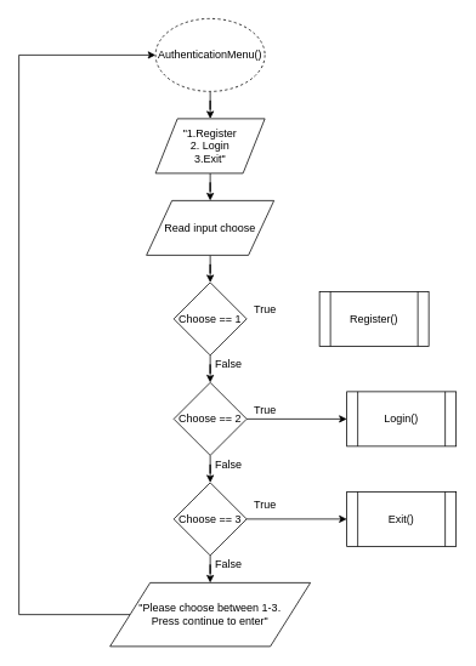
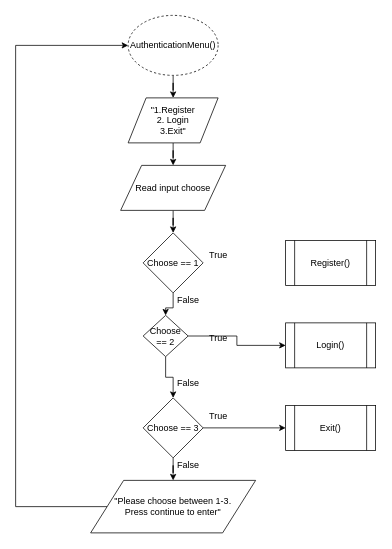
  <mxCell id="0" />
  <mxCell id="1" parent="0" />
  <mxCell id="2" value="" style="edgeStyle=orthogonalEdgeStyle;rounded=0;orthogonalLoop=1;jettySize=auto;html=1;" edge="1" parent="1" source="3" target="5"><mxGeometry relative="1" as="geometry" /></mxCell>
  <mxCell id="3" value="AuthenticationMenu()" style="ellipse;whiteSpace=wrap;html=1;dashed=1;" vertex="1" parent="1"><mxGeometry x="170" y="20" width="120" height="80" as="geometry" /></mxCell>
  <mxCell id="4" value="" style="edgeStyle=orthogonalEdgeStyle;rounded=0;orthogonalLoop=1;jettySize=auto;html=1;" edge="1" parent="1" source="5" target="7"><mxGeometry relative="1" as="geometry" /></mxCell>
  <mxCell id="5" value="&quot;1.Register&lt;br&gt;2. Login&lt;br&gt;3.Exit&quot;" style="shape=parallelogram;perimeter=parallelogramPerimeter;whiteSpace=wrap;html=1;" vertex="1" parent="1"><mxGeometry x="170" y="130" width="120" height="60" as="geometry" /></mxCell>
  <mxCell id="6" value="" style="edgeStyle=orthogonalEdgeStyle;rounded=0;orthogonalLoop=1;jettySize=auto;html=1;" edge="1" parent="1" source="7" target="9"><mxGeometry relative="1" as="geometry" /></mxCell>
  <mxCell id="7" value="Read input choose" style="shape=parallelogram;perimeter=parallelogramPerimeter;whiteSpace=wrap;html=1;" vertex="1" parent="1"><mxGeometry x="160" y="220" width="140" height="60" as="geometry" /></mxCell>
  <mxCell id="8" value="" style="edgeStyle=orthogonalEdgeStyle;rounded=0;orthogonalLoop=1;jettySize=auto;html=1;" edge="1" parent="1" source="9" target="12"><mxGeometry relative="1" as="geometry" /></mxCell>
  <mxCell id="9" value="Choose == 1" style="rhombus;whiteSpace=wrap;html=1;" vertex="1" parent="1"><mxGeometry x="190" y="310" width="80" height="80" as="geometry" /></mxCell>
  <mxCell id="10" value="" style="edgeStyle=orthogonalEdgeStyle;rounded=0;orthogonalLoop=1;jettySize=auto;html=1;" edge="1" parent="1" source="12" target="15"><mxGeometry relative="1" as="geometry" /></mxCell>
  <mxCell id="11" style="edgeStyle=orthogonalEdgeStyle;rounded=0;orthogonalLoop=1;jettySize=auto;html=1;" edge="1" parent="1" source="12" target="18"><mxGeometry relative="1" as="geometry" /></mxCell>
- <mxCell id="12" value="Choose == 2" style="rhombus;whiteSpace=wrap;html=1;" vertex="1" parent="1"><mxGeometry x="190" y="420" width="80" height="80" as="geometry" /></mxCell>
+ <mxCell id="12" value="Choose == 2" style="rhombus;whiteSpace=wrap;html=1;" vertex="1" parent="1"><mxGeometry x="190" y="420" width="60" height="55" as="geometry" /></mxCell>
  <mxCell id="13" value="" style="edgeStyle=orthogonalEdgeStyle;rounded=0;orthogonalLoop=1;jettySize=auto;html=1;" edge="1" parent="1" source="15" target="17"><mxGeometry relative="1" as="geometry" /></mxCell>
  <mxCell id="14" style="edgeStyle=orthogonalEdgeStyle;rounded=0;orthogonalLoop=1;jettySize=auto;html=1;entryX=0;entryY=0.5;entryDx=0;entryDy=0;" edge="1" parent="1" source="15" target="20"><mxGeometry relative="1" as="geometry" /></mxCell>
  <mxCell id="15" value="Choose == 3" style="rhombus;whiteSpace=wrap;html=1;" vertex="1" parent="1"><mxGeometry x="190" y="530" width="80" height="80" as="geometry" /></mxCell>
  <mxCell id="16" style="edgeStyle=orthogonalEdgeStyle;rounded=0;orthogonalLoop=1;jettySize=auto;html=1;entryX=0;entryY=0.5;entryDx=0;entryDy=0;" edge="1" parent="1" source="17" target="3"><mxGeometry relative="1" as="geometry"><Array as="points"><mxPoint x="20" y="675" /><mxPoint x="20" y="60" /></Array></mxGeometry></mxCell>
  <mxCell id="17" value="&quot;Please choose between 1-3.&lt;br&gt;Press continue to enter&quot;" style="shape=parallelogram;perimeter=parallelogramPerimeter;whiteSpace=wrap;html=1;" vertex="1" parent="1"><mxGeometry x="120" y="640" width="220" height="70" as="geometry" /></mxCell>
  <mxCell id="18" value="Login()" style="shape=process;whiteSpace=wrap;html=1;backgroundOutline=1;" vertex="1" parent="1"><mxGeometry x="380" y="430" width="120" height="60" as="geometry" /></mxCell>
- <mxCell id="19" value="Register()" style="shape=process;whiteSpace=wrap;html=1;backgroundOutline=1;" vertex="1" parent="1"><mxGeometry x="350" y="320" width="120" height="60" as="geometry" /></mxCell>
+ <mxCell id="19" value="Register()" style="shape=process;whiteSpace=wrap;html=1;backgroundOutline=1;" vertex="1" parent="1"><mxGeometry x="380" y="320" width="120" height="60" as="geometry" /></mxCell>
  <mxCell id="20" value="Exit()" style="shape=process;whiteSpace=wrap;html=1;backgroundOutline=1;" vertex="1" parent="1"><mxGeometry x="380" y="540" width="120" height="60" as="geometry" /></mxCell>
  <mxCell id="21" value="False" style="text;html=1;align=center;verticalAlign=middle;resizable=0;points=[];autosize=1;" vertex="1" parent="1"><mxGeometry x="230" y="390" width="40" height="20" as="geometry" /></mxCell>
  <mxCell id="22" value="False" style="text;html=1;align=center;verticalAlign=middle;resizable=0;points=[];autosize=1;" vertex="1" parent="1"><mxGeometry x="230" y="500" width="40" height="20" as="geometry" /></mxCell>
  <mxCell id="23" value="False" style="text;html=1;align=center;verticalAlign=middle;resizable=0;points=[];autosize=1;" vertex="1" parent="1"><mxGeometry x="230" y="610" width="40" height="20" as="geometry" /></mxCell>
  <mxCell id="24" value="True" style="text;html=1;align=center;verticalAlign=middle;resizable=0;points=[];autosize=1;" vertex="1" parent="1"><mxGeometry x="270" y="330" width="40" height="20" as="geometry" /></mxCell>
  <mxCell id="25" value="True" style="text;html=1;align=center;verticalAlign=middle;resizable=0;points=[];autosize=1;" vertex="1" parent="1"><mxGeometry x="270" y="440" width="40" height="20" as="geometry" /></mxCell>
  <mxCell id="26" value="True" style="text;html=1;align=center;verticalAlign=middle;resizable=0;points=[];autosize=1;" vertex="1" parent="1"><mxGeometry x="270" y="545" width="40" height="20" as="geometry" /></mxCell>
